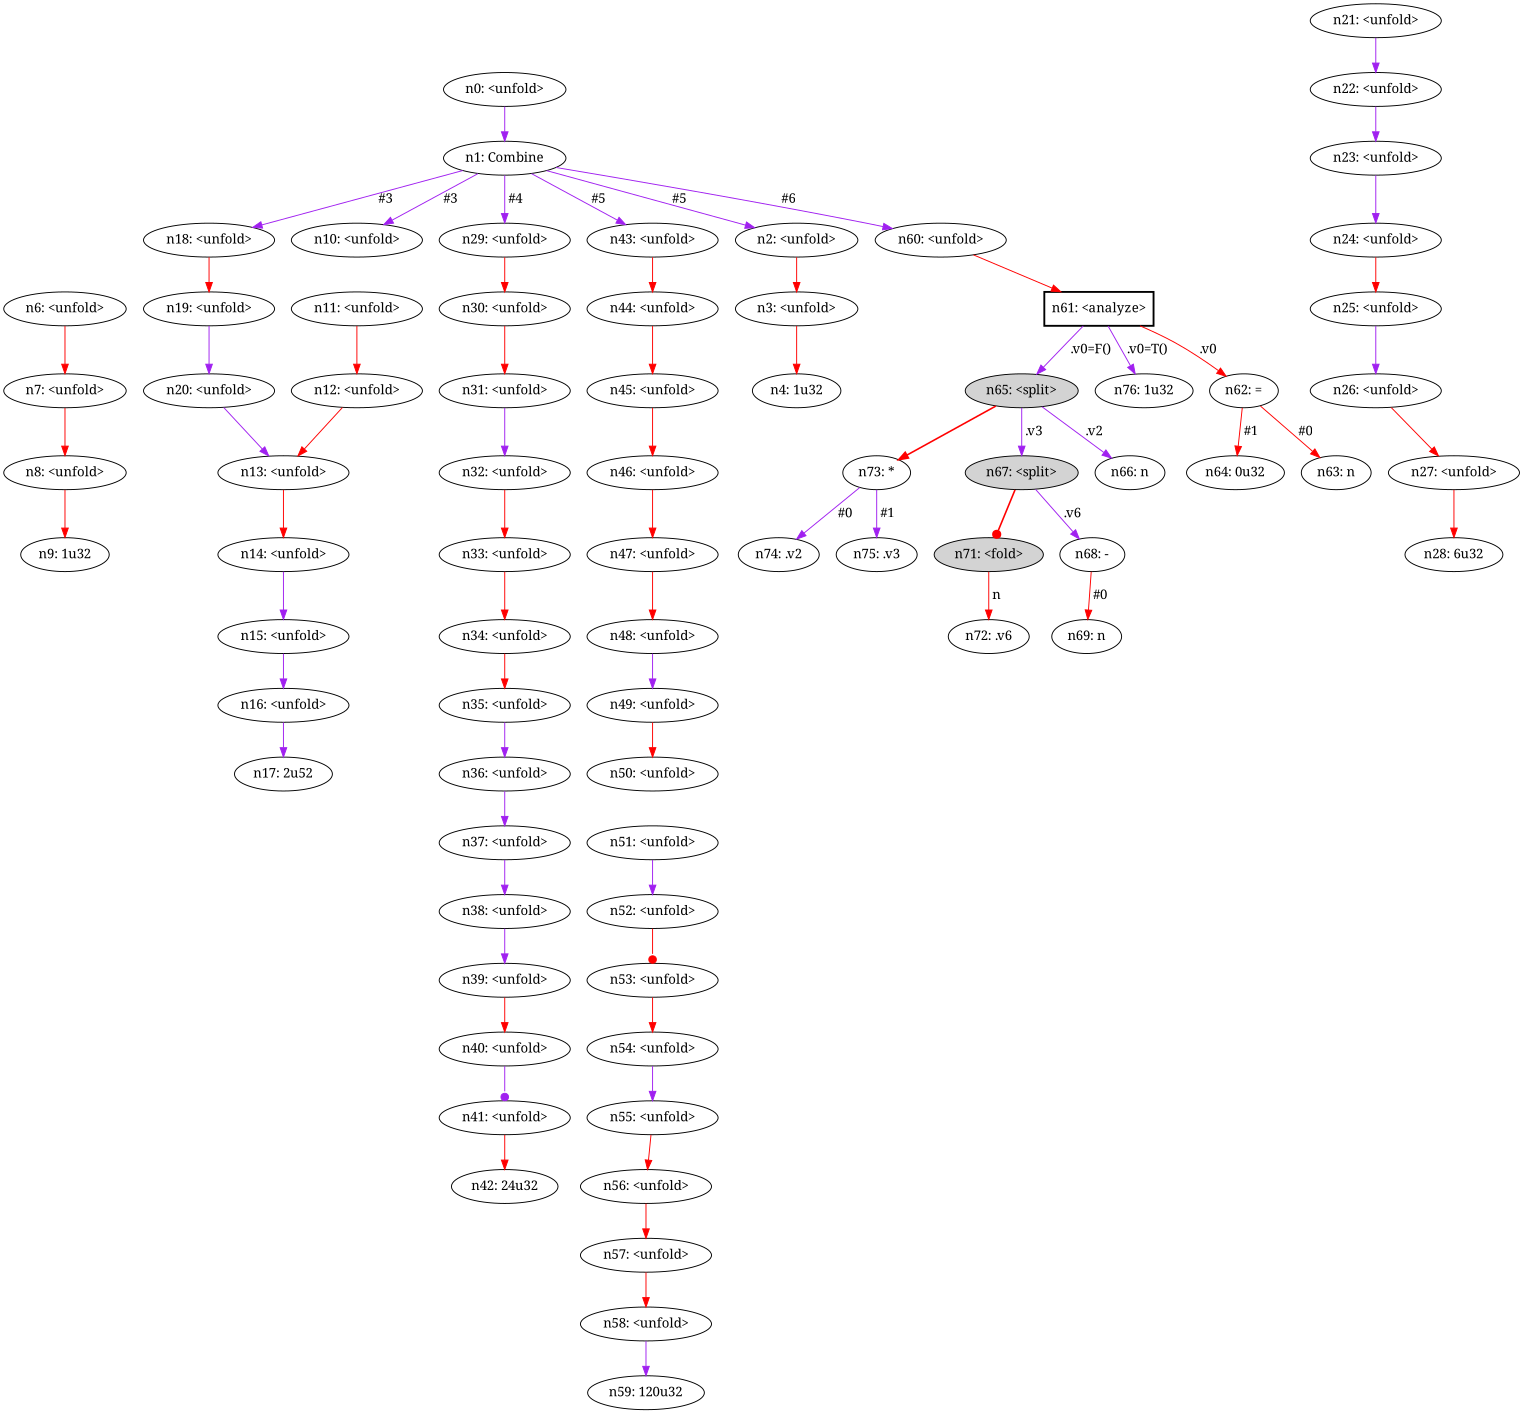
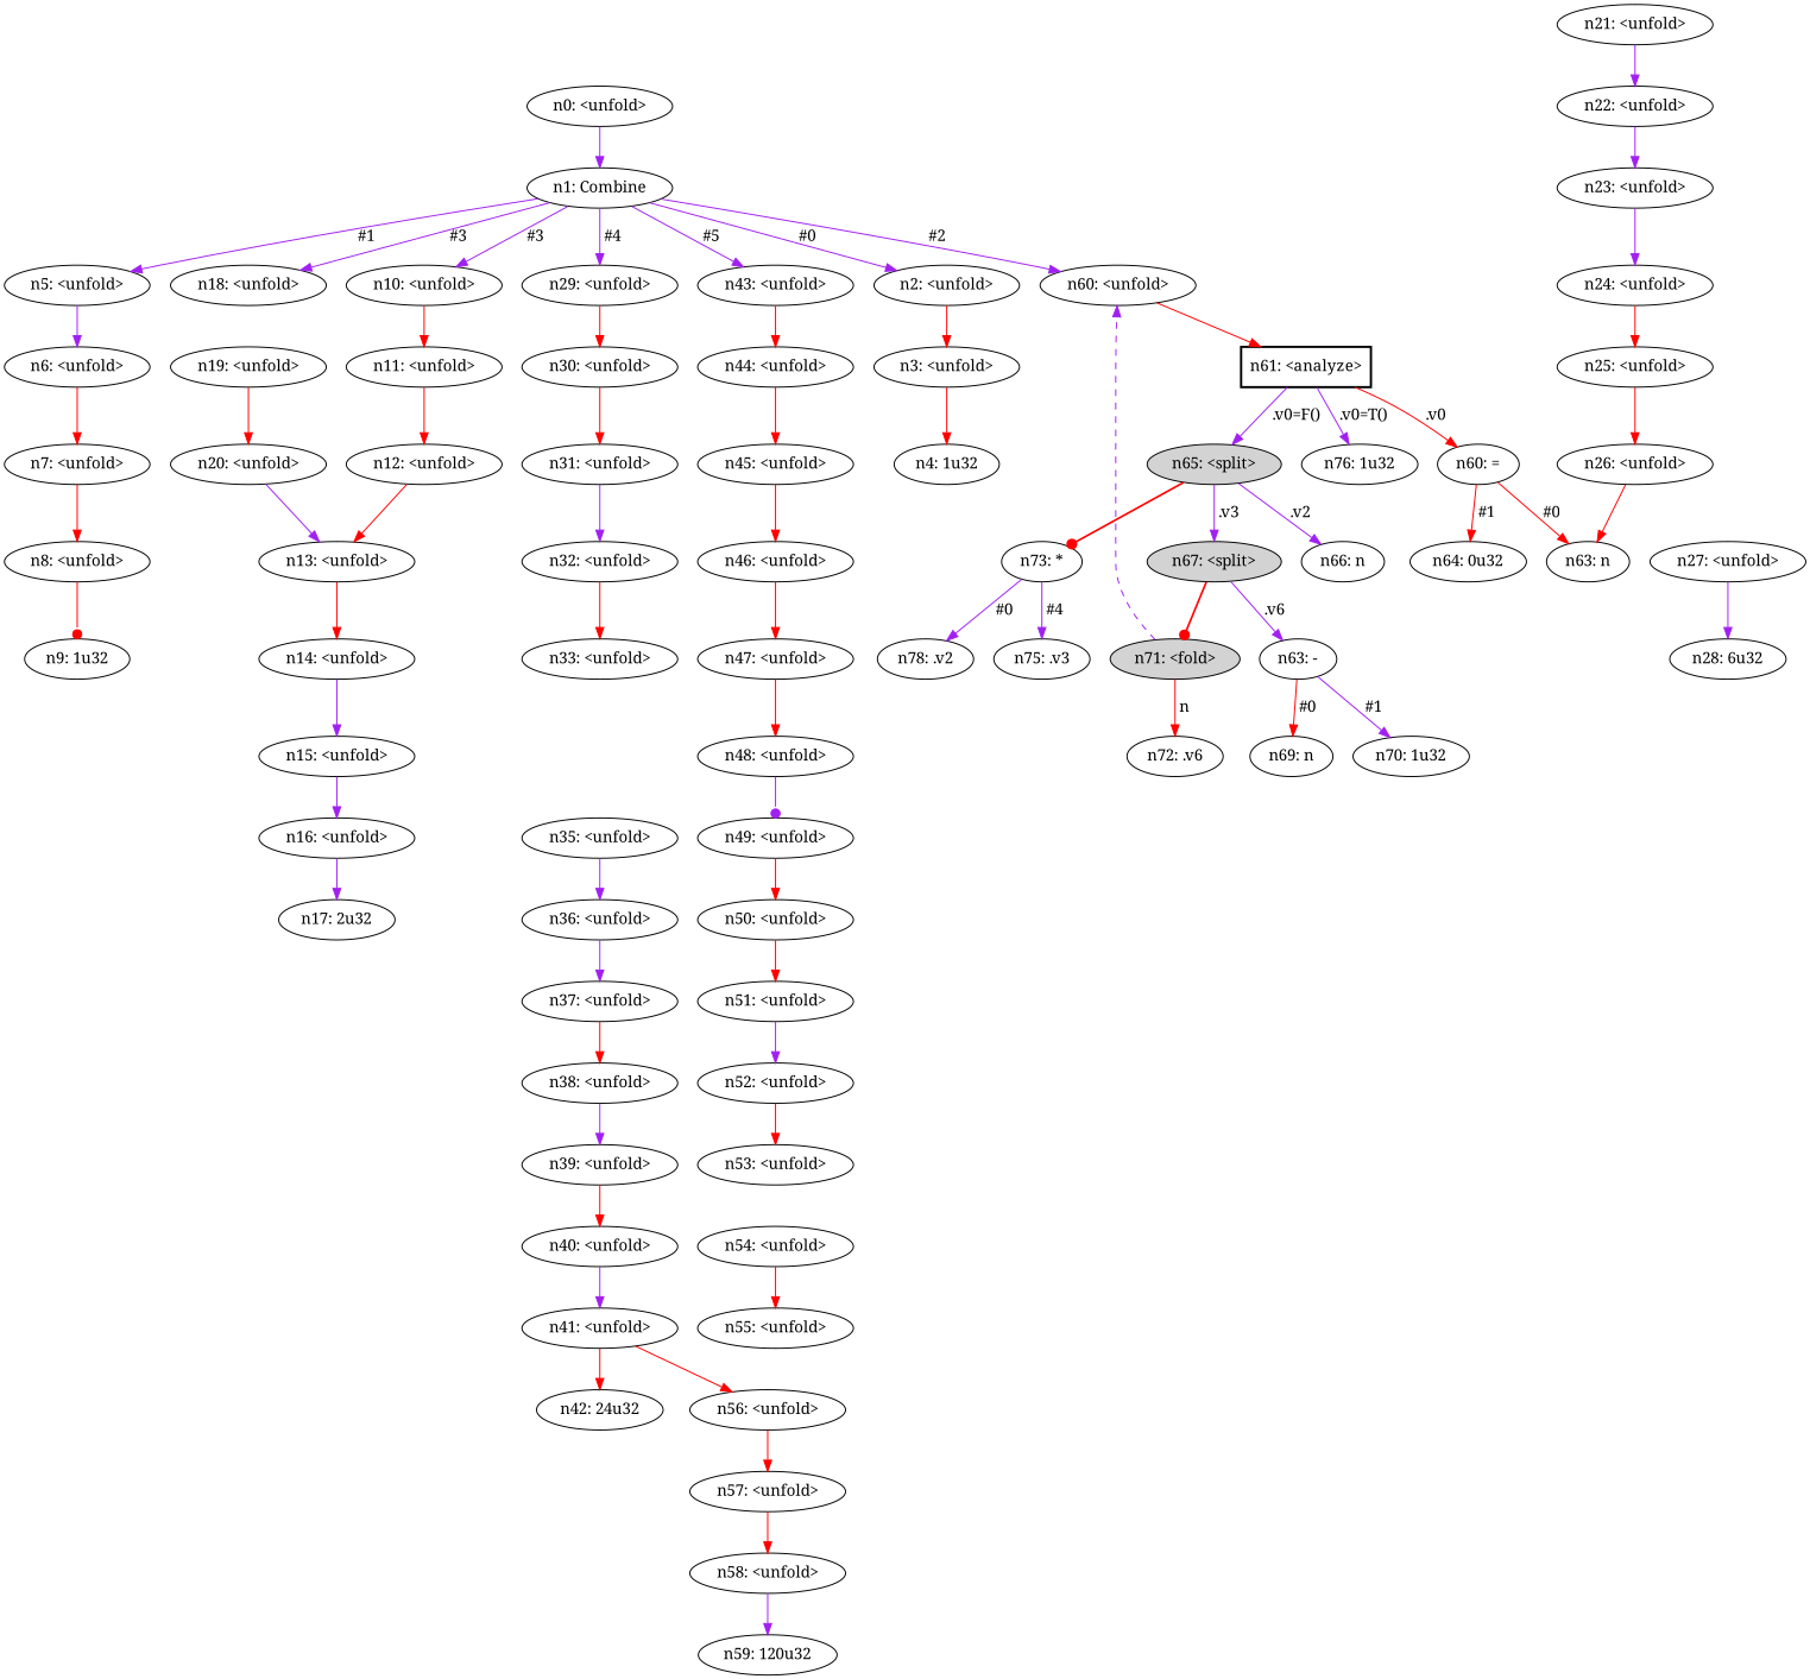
  digraph {
    fontname="Noto Serif"
    node [fontname="Noto Serif"]
    edge [color=red fontname="Noto Serif"]
    n1 [label="n0: <unfold>"]
    n2 [label="n1: Combine"]
    n3 [label="n2: <unfold>"]
+   n4 [label="n5: <unfold>"]
    n5 [label="n10: <unfold>"]
    n6 [label="n18: <unfold>"]
    n7 [label="n29: <unfold>"]
    n8 [label="n43: <unfold>"]
    n9 [label="n60: <unfold>"]
    n10 [label="n3: <unfold>"]
    n11 [label="n6: <unfold>"]
    n12 [label="n11: <unfold>"]
    n13 [label="n19: <unfold>"]
    n14 [label="n30: <unfold>"]
    n15 [label="n44: <unfold>"]
    n16 [label="n61: <analyze>" shape=box style=bold]
    n17 [label="n4: 1u32"]
    n18 [label="n7: <unfold>"]
    n19 [label="n8: <unfold>"]
    n20 [label="n9: 1u32"]
    n21 [label="n12: <unfold>"]
    n22 [label="n13: <unfold>"]
    n23 [label="n14: <unfold>"]
    n24 [label="n15: <unfold>"]
    n25 [label="n16: <unfold>"]
-   n26 [label="n17: 2u52"]
+   n26 [label="n17: 2u32"]
    n27 [label="n20: <unfold>"]
    n28 [label="n21: <unfold>"]
    n29 [label="n22: <unfold>"]
    n30 [label="n23: <unfold>"]
    n31 [label="n24: <unfold>"]
    n32 [label="n25: <unfold>"]
    n33 [label="n26: <unfold>"]
    n34 [label="n27: <unfold>"]
    n35 [label="n28: 6u32"]
    n36 [label="n31: <unfold>"]
    n37 [label="n32: <unfold>"]
    n38 [label="n33: <unfold>"]
-   n39 [label="n34: <unfold>"]
    n40 [label="n35: <unfold>"]
    n41 [label="n36: <unfold>"]
    n42 [label="n37: <unfold>"]
    n43 [label="n38: <unfold>"]
    n44 [label="n39: <unfold>"]
    n45 [label="n40: <unfold>"]
    n46 [label="n41: <unfold>"]
    n47 [label="n42: 24u32"]
    n48 [label="n45: <unfold>"]
    n49 [label="n46: <unfold>"]
    n50 [label="n47: <unfold>"]
    n51 [label="n48: <unfold>"]
    n52 [label="n49: <unfold>"]
    n53 [label="n50: <unfold>"]
    n54 [label="n51: <unfold>"]
    n55 [label="n52: <unfold>"]
    n56 [label="n53: <unfold>"]
    n57 [label="n54: <unfold>"]
    n58 [label="n55: <unfold>"]
    n59 [label="n56: <unfold>"]
    n60 [label="n57: <unfold>"]
    n61 [label="n58: <unfold>"]
    n62 [label="n59: 120u32"]
-   n63 [label="n62: ="]
+   n63 [label="n60: ="]
    n64 [label="n65: <split>" style=filled]
    n65 [label="n76: 1u32"]
    n66 [label="n63: n"]
    n67 [label="n64: 0u32"]
    n68 [label="n66: n"]
    n69 [label="n67: <split>" style=filled]
    n70 [label="n73: *"]
-   n71 [label="n68: -"]
+   n71 [label="n63: -"]
    n72 [label="n71: <fold>" style=filled]
-   n73 [label="n74: .v2"]
+   n73 [label="n78: .v2"]
    n74 [label="n75: .v3"]
    n75 [label="n69: n"]
+   n76 [label="n70: 1u32"]
    n77 [label="n72: .v6"]
    n1 -> n2 [color=purple]
-   n2 -> n3 [color=purple label=" #5 "]
+   n2 -> n3 [color=purple label=" #0 "]
+   n2 -> n4 [color=purple label=" #1 "]
    n2 -> n5 [color=purple label=" #3 "]
    n2 -> n6 [color=purple label=" #3 "]
    n2 -> n7 [color=purple label=" #4 "]
    n2 -> n8 [color=purple label=" #5 "]
-   n2 -> n9 [color=purple label=" #6 "]
+   n2 -> n9 [color=purple label=" #2 "]
    n3 -> n10
-   n6 -> n13
+   n4 -> n11 [color=purple]
+   n5 -> n12
    n7 -> n14
    n8 -> n15
    n9 -> n16
    n10 -> n17
    n11 -> n18
    n12 -> n21
-   n13 -> n27 [color=purple]
+   n13 -> n27
    n14 -> n36
    n15 -> n48
    n16 -> n63 [label=" .v0 "]
    n16 -> n64 [color=purple label=" .v0=F() "]
    n16 -> n65 [color=purple label=" .v0=T() "]
    n18 -> n19
-   n19 -> n20
+   n19 -> n20 [arrowhead=dot]
    n21 -> n22
    n22 -> n23
    n23 -> n24 [color=purple]
    n24 -> n25 [color=purple]
    n25 -> n26 [color=purple]
    n27 -> n22 [color=purple]
    n28 -> n29 [color=purple]
    n29 -> n30 [color=purple]
    n30 -> n31 [color=purple]
    n31 -> n32
-   n32 -> n33 [color=purple]
-   n33 -> n34
-   n34 -> n35
+   n32 -> n33
+   n33 -> n66
+   n34 -> n35 [color=purple]
    n36 -> n37 [color=purple]
    n37 -> n38
-   n38 -> n39
-   n39 -> n40
    n40 -> n41 [color=purple]
    n41 -> n42 [color=purple]
-   n42 -> n43 [color=purple]
+   n42 -> n43
    n43 -> n44 [color=purple]
    n44 -> n45
-   n45 -> n46 [color=purple arrowhead=dot]
+   n45 -> n46 [color=purple]
    n46 -> n47
    n48 -> n49
    n49 -> n50
    n50 -> n51
-   n51 -> n52 [color=purple]
+   n51 -> n52 [color=purple arrowhead=dot]
    n52 -> n53
+   n53 -> n54
    n54 -> n55 [color=purple]
-   n55 -> n56 [arrowhead=dot]
-   n56 -> n57
-   n57 -> n58 [color=purple]
-   n58 -> n59
+   n55 -> n56
+   n57 -> n58
+   n46 -> n59
    n59 -> n60
    n60 -> n61
    n61 -> n62 [color=purple]
    n63 -> n66 [label=" #0 "]
    n63 -> n67 [label=" #1 "]
    n64 -> n68 [color=purple label=" .v2 "]
    n64 -> n69 [color=purple label=" .v3 "]
-   n64 -> n70 [arrowhead=normal penwidth=1.7]
+   n64 -> n70 [arrowhead=dot penwidth=1.7]
    n69 -> n71 [color=purple label=" .v6 "]
    n69 -> n72 [arrowhead=dot penwidth=1.7]
    n70 -> n73 [color=purple label=" #0 "]
-   n70 -> n74 [color=purple label=" #1 "]
+   n70 -> n74 [color=purple label=" #4 "]
    n71 -> n75 [label=" #0 "]
+   n71 -> n76 [color=purple label=" #1 "]
+   n72 -> n9 [color=purple style=dashed]
    n72 -> n77 [label=" n "]
  }
